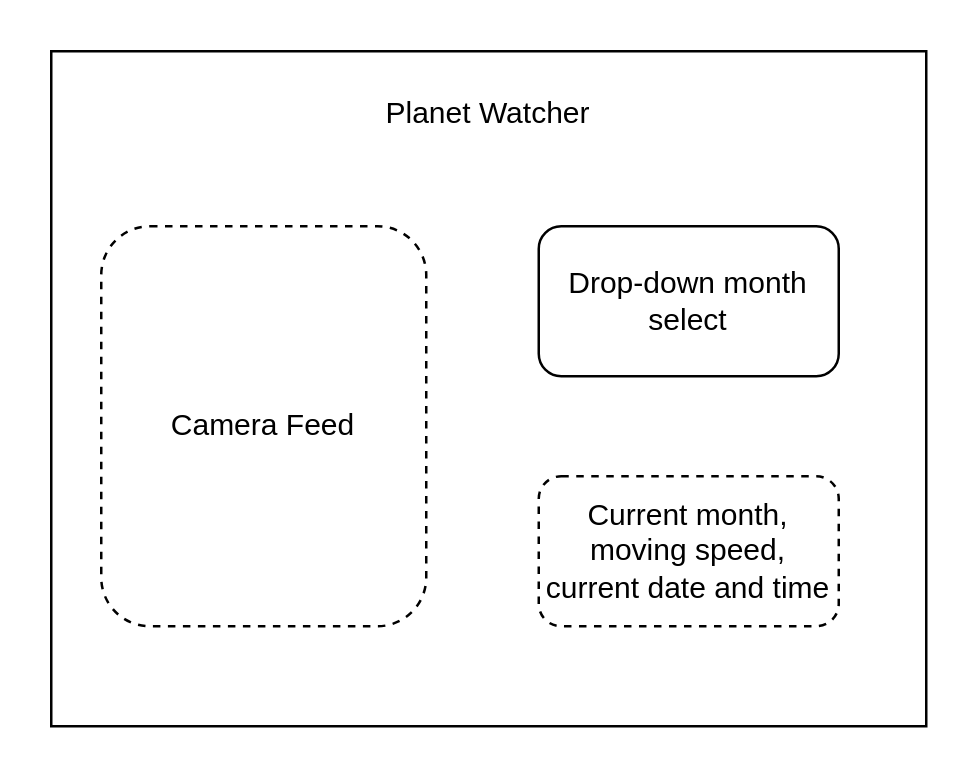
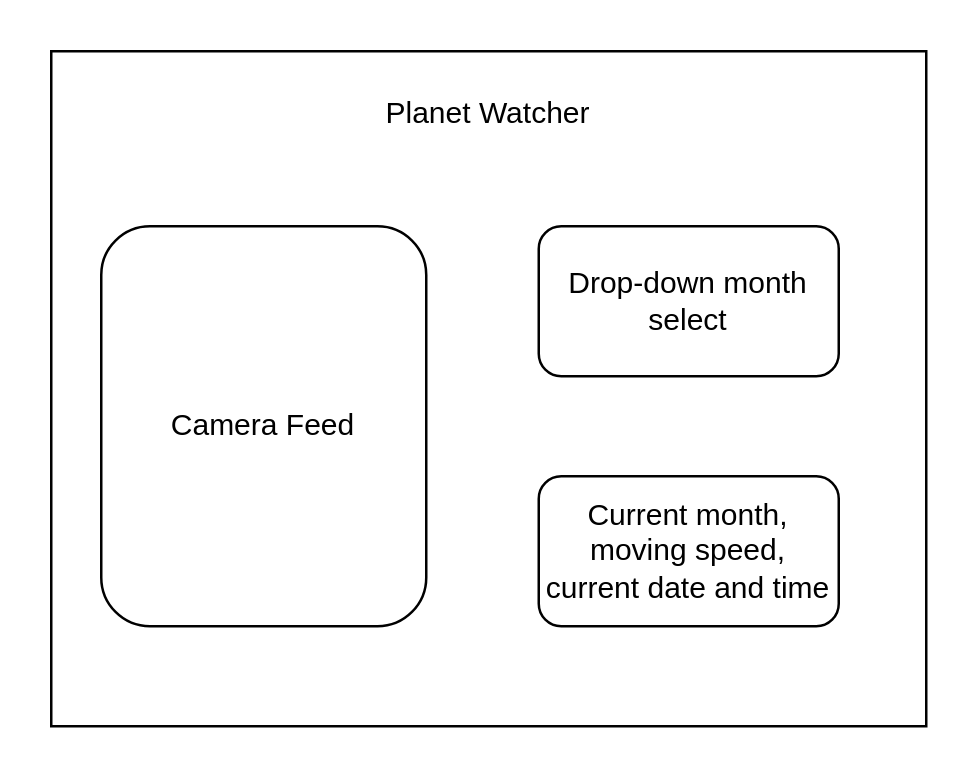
  <mxCell id="0" />
  <mxCell id="1" parent="0" />
  <mxCell id="2" value="" style="rounded=0;whiteSpace=wrap;html=1;fillColor=none;movable=1;resizable=1;rotatable=1;deletable=1;editable=1;locked=0;connectable=1;" vertex="1" parent="1"><mxGeometry x="20" y="20" width="350" height="270" as="geometry" /></mxCell>
- <mxCell id="3" value="Camera Feed" style="rounded=1;whiteSpace=wrap;html=1;dashed=1;" vertex="1" parent="1"><mxGeometry x="40" y="90" width="130" height="160" as="geometry" /></mxCell>
+ <mxCell id="3" value="Camera Feed" style="rounded=1;whiteSpace=wrap;html=1;" vertex="1" parent="1"><mxGeometry x="40" y="90" width="130" height="160" as="geometry" /></mxCell>
  <mxCell id="4" value="Drop-down month select" style="rounded=1;whiteSpace=wrap;html=1;" vertex="1" parent="1"><mxGeometry x="215" y="90" width="120" height="60" as="geometry" /></mxCell>
- <mxCell id="5" value="Current month, moving speed, current date and time" style="rounded=1;whiteSpace=wrap;html=1;dashed=1;" vertex="1" parent="1"><mxGeometry x="215" y="190" width="120" height="60" as="geometry" /></mxCell>
+ <mxCell id="5" value="Current month, moving speed, current date and time" style="rounded=1;whiteSpace=wrap;html=1;" vertex="1" parent="1"><mxGeometry x="215" y="190" width="120" height="60" as="geometry" /></mxCell>
  <mxCell id="6" value="Planet Watcher" style="text;html=1;align=center;verticalAlign=middle;whiteSpace=wrap;rounded=0;" vertex="1" parent="1"><mxGeometry x="140" y="30" width="110" height="30" as="geometry" /></mxCell>
